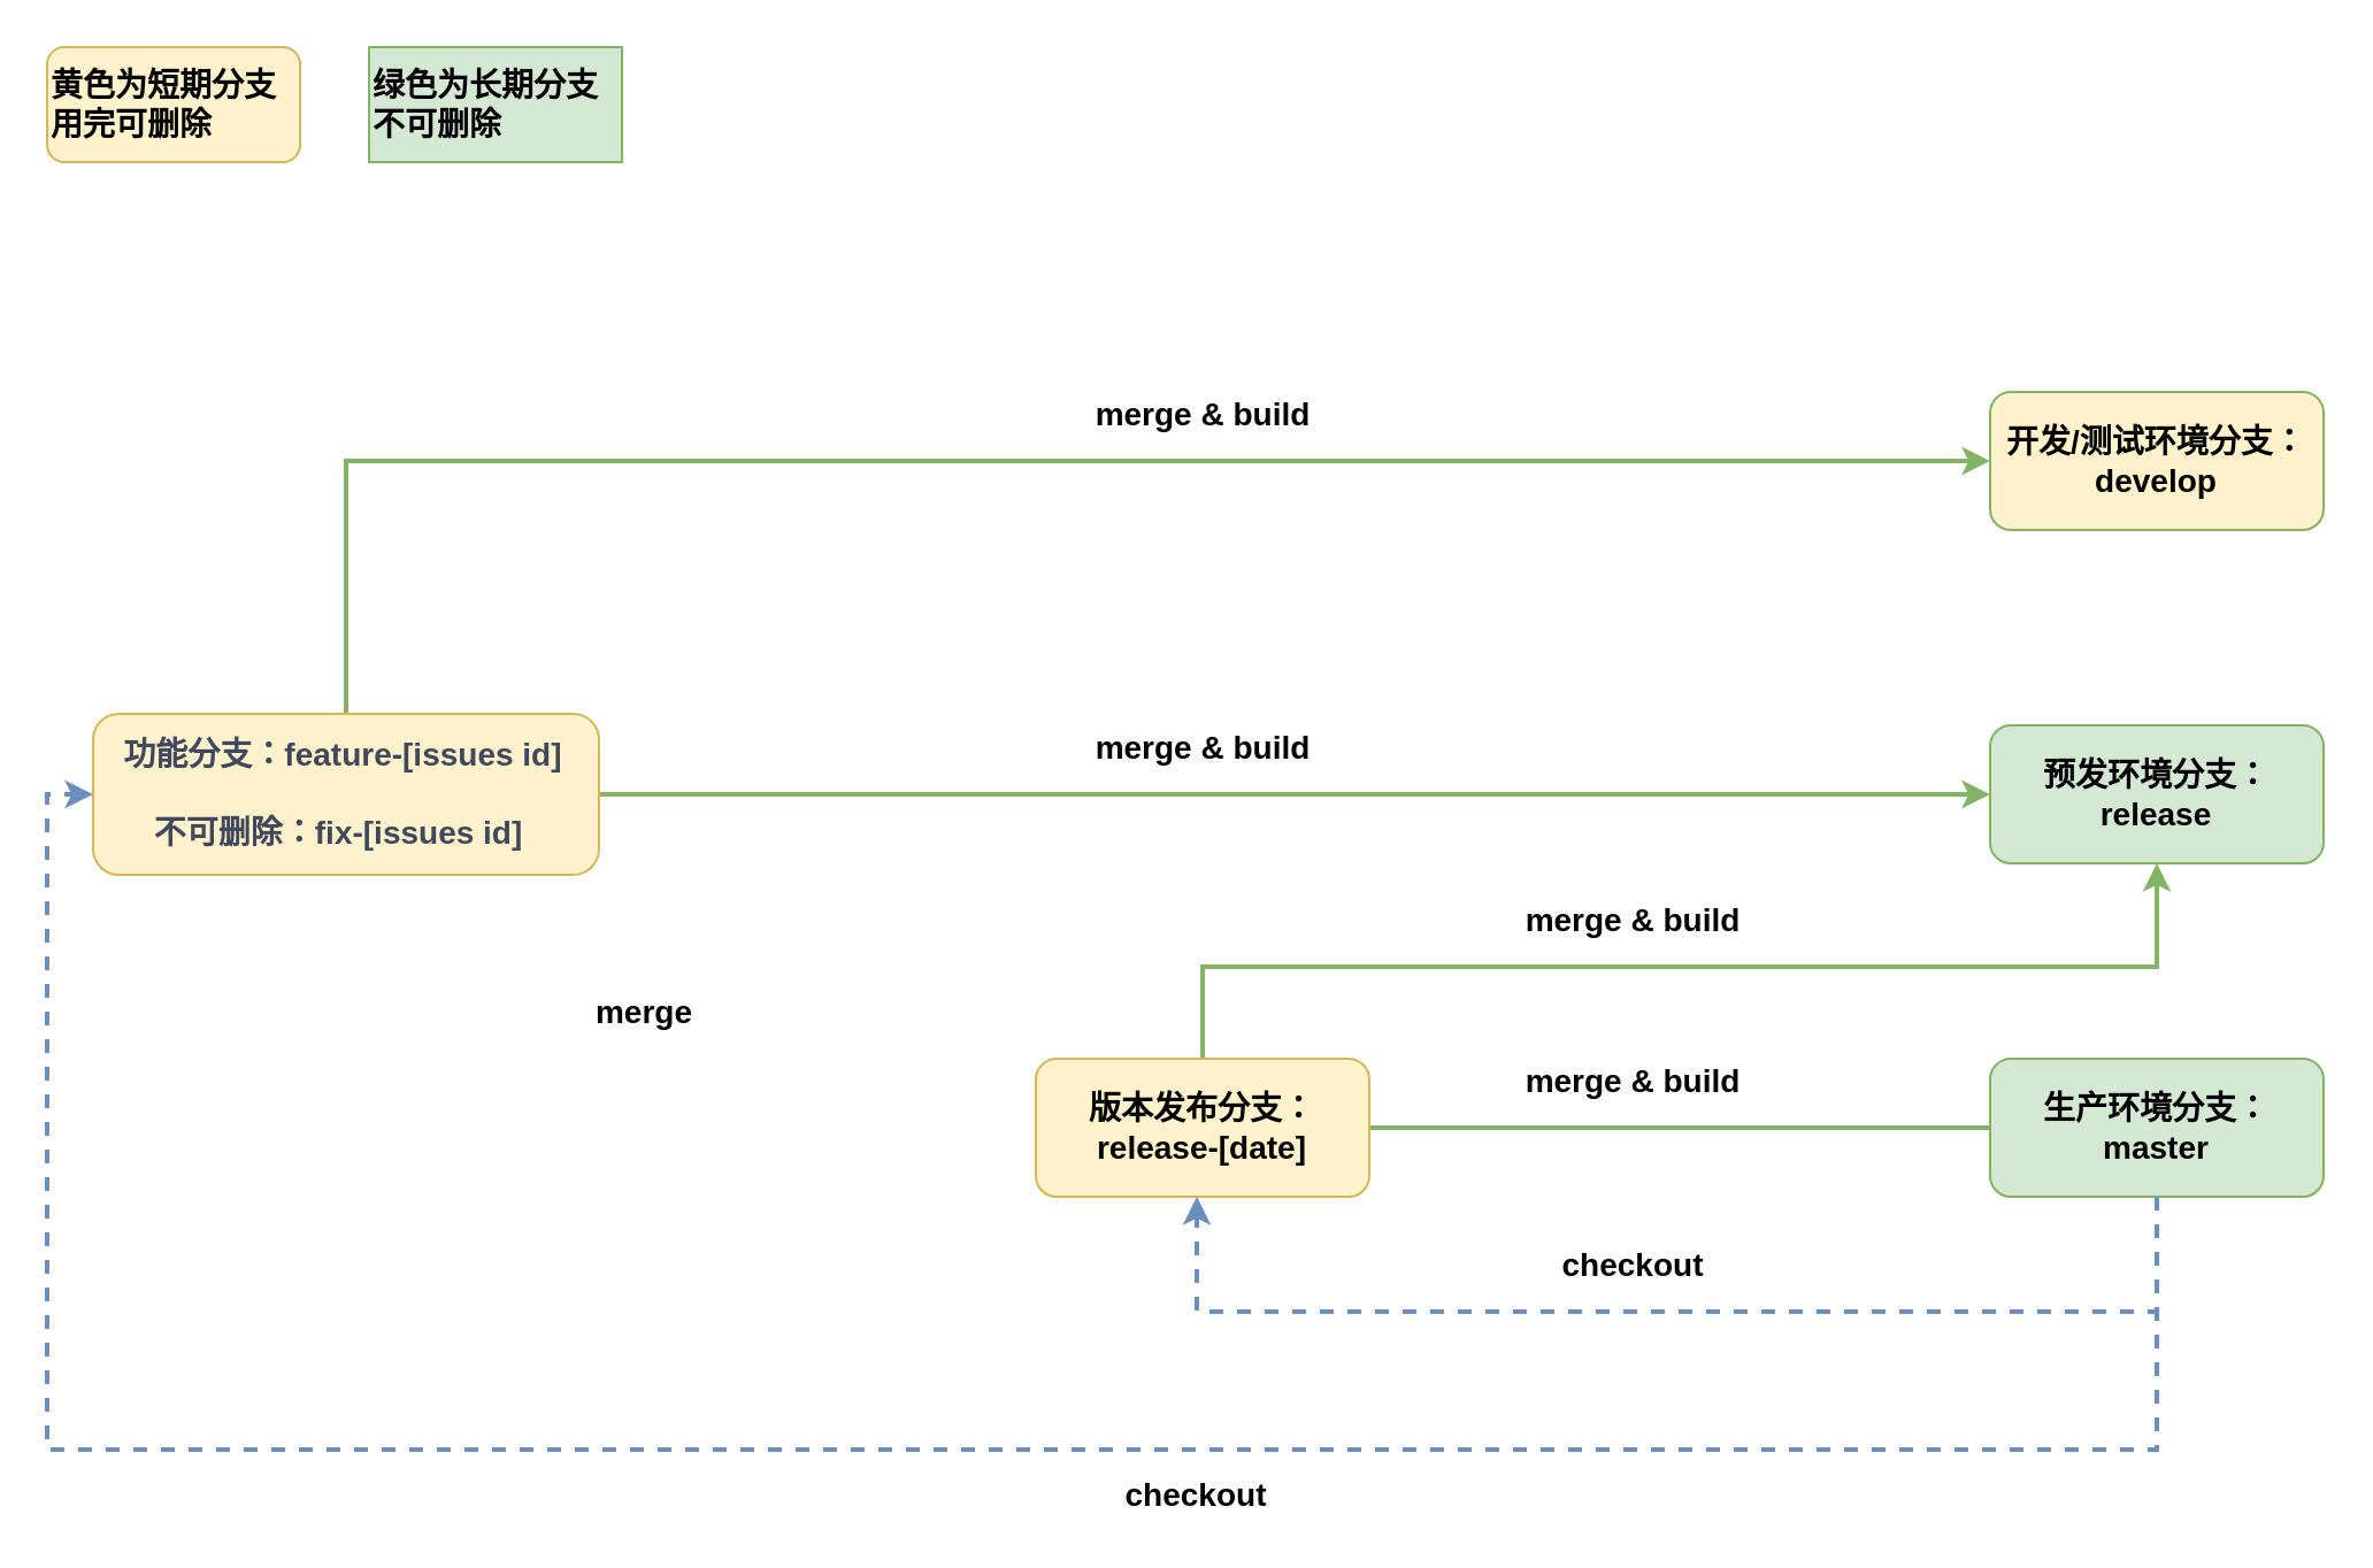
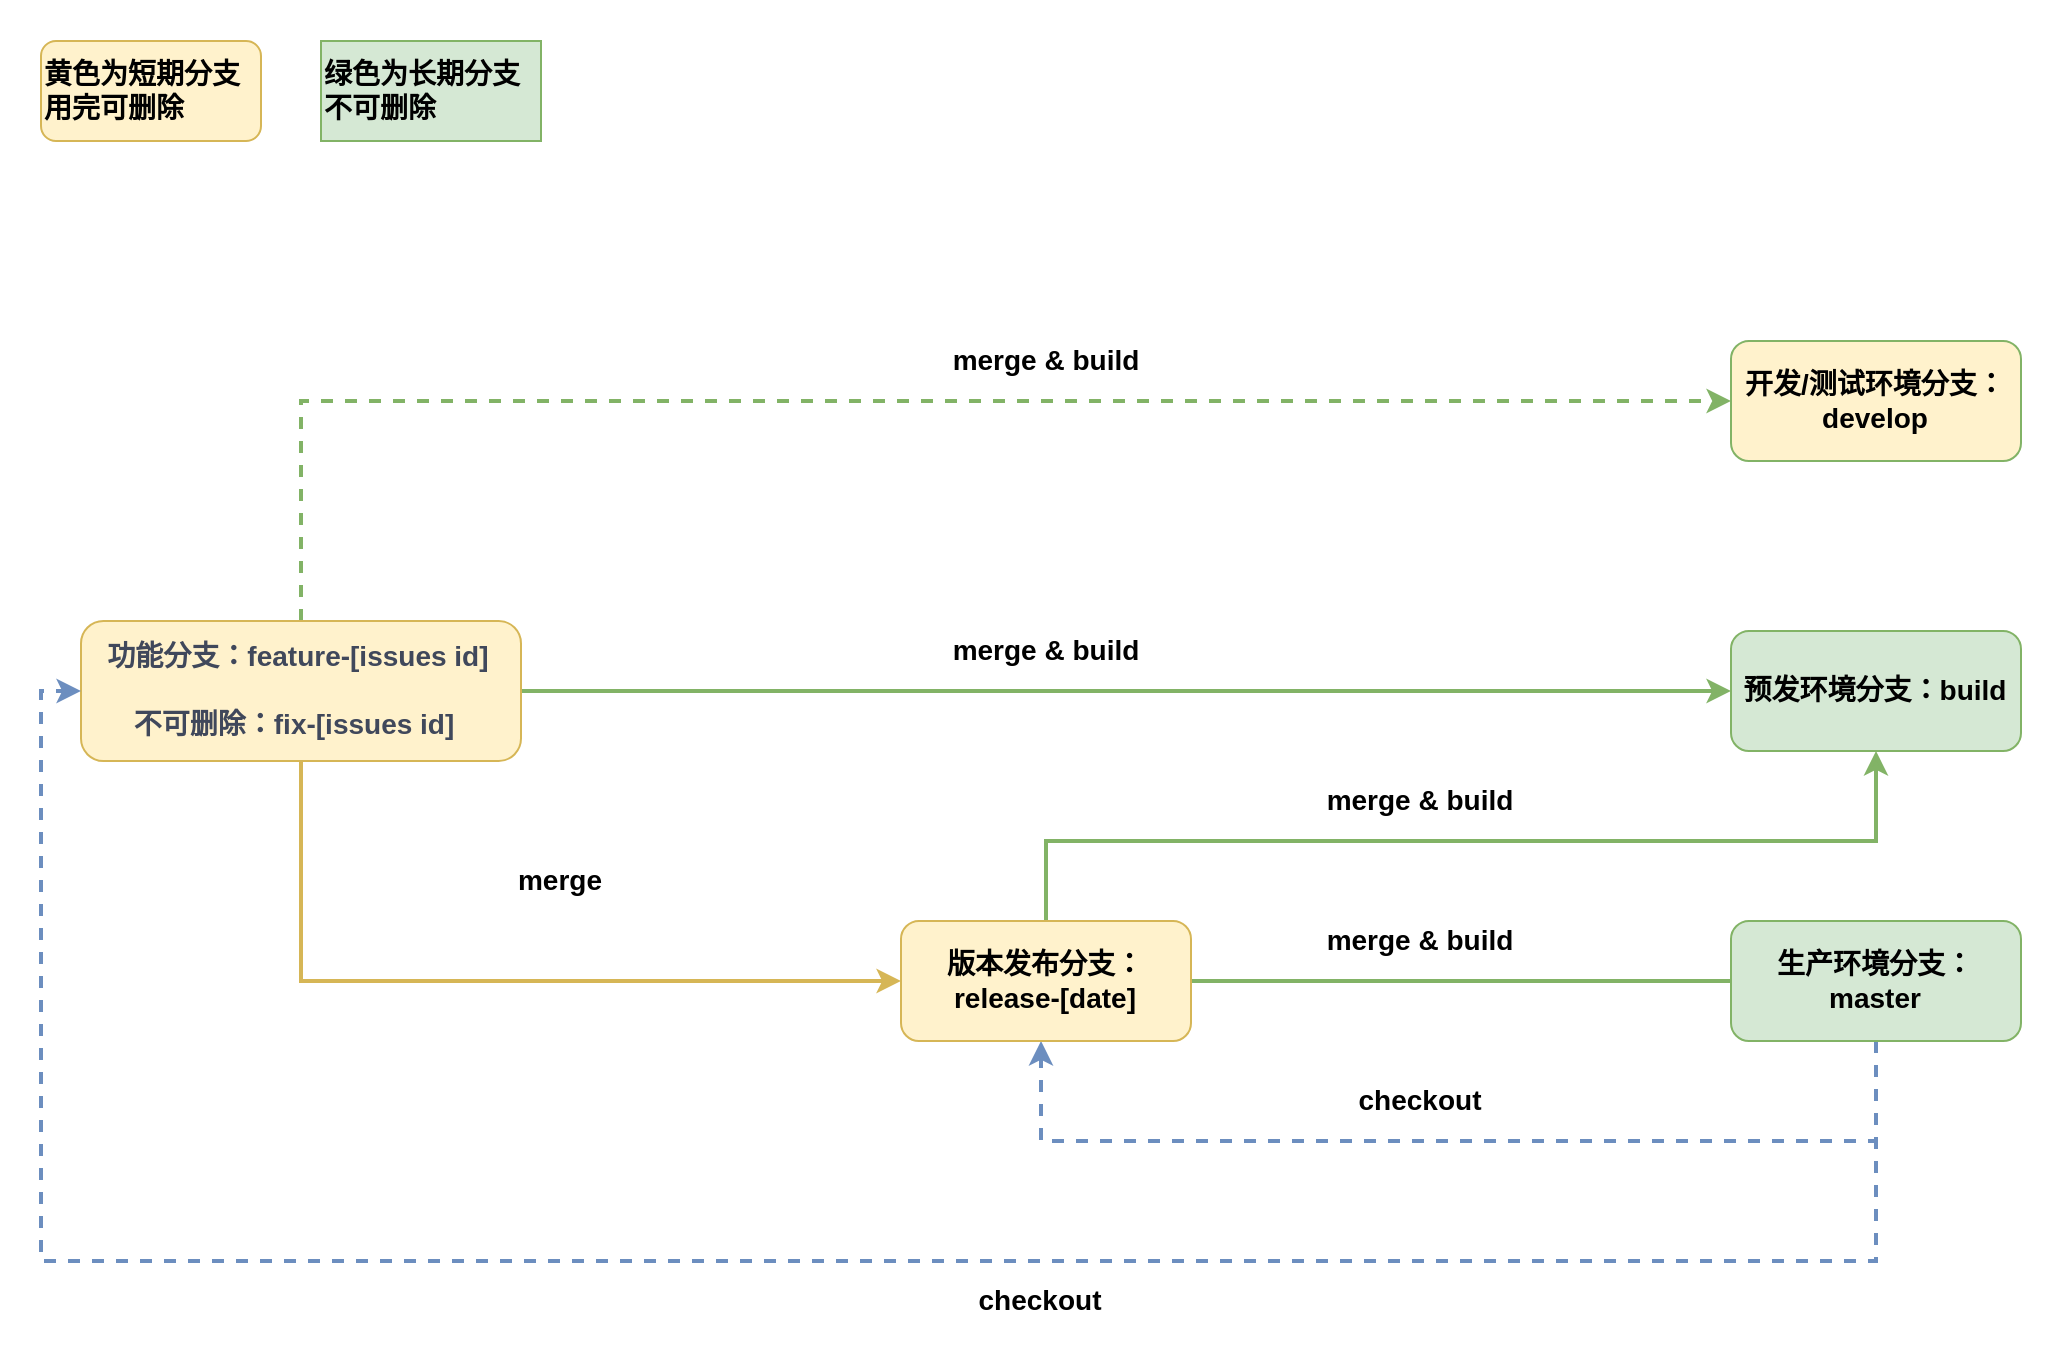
  <mxCell id="0" />
  <mxCell id="1" parent="0" />
  <mxCell id="2" style="edgeStyle=orthogonalEdgeStyle;rounded=0;orthogonalLoop=1;jettySize=auto;html=1;dashed=1;exitX=0.5;exitY=1;exitDx=0;exitDy=0;fillColor=#dae8fc;strokeColor=#6c8ebf;strokeWidth=2;" edge="1" parent="1" source="12"><mxGeometry relative="1" as="geometry"><mxPoint x="520" y="520" as="targetPoint" /><Array as="points"><mxPoint x="938" y="570" /><mxPoint x="520" y="570" /></Array></mxGeometry></mxCell>
- <mxCell id="4" style="edgeStyle=orthogonalEdgeStyle;rounded=0;orthogonalLoop=1;jettySize=auto;html=1;entryX=0;entryY=0.5;entryDx=0;entryDy=0;exitX=0.5;exitY=0;exitDx=0;exitDy=0;fillColor=#d5e8d4;strokeColor=#82b366;strokeWidth=2;" edge="1" parent="1" source="6" target="7"><mxGeometry relative="1" as="geometry" /></mxCell>
+ <mxCell id="3" style="edgeStyle=orthogonalEdgeStyle;rounded=0;orthogonalLoop=1;jettySize=auto;html=1;exitX=0.5;exitY=1;exitDx=0;exitDy=0;fillColor=#fff2cc;strokeColor=#d6b656;strokeWidth=2;" edge="1" parent="1" source="6" target="10"><mxGeometry relative="1" as="geometry"><Array as="points"><mxPoint x="150" y="490" /></Array></mxGeometry></mxCell>
+ <mxCell id="4" style="edgeStyle=orthogonalEdgeStyle;rounded=0;orthogonalLoop=1;jettySize=auto;html=1;entryX=0;entryY=0.5;entryDx=0;entryDy=0;exitX=0.5;exitY=0;exitDx=0;exitDy=0;fillColor=#d5e8d4;strokeColor=#82b366;strokeWidth=2;dashed=1;" edge="1" parent="1" source="6" target="7"><mxGeometry relative="1" as="geometry" /></mxCell>
  <mxCell id="5" style="edgeStyle=orthogonalEdgeStyle;rounded=0;orthogonalLoop=1;jettySize=auto;html=1;entryX=0;entryY=0.5;entryDx=0;entryDy=0;strokeWidth=2;fillColor=#d5e8d4;strokeColor=#82b366;" edge="1" parent="1" source="6" target="17"><mxGeometry relative="1" as="geometry" /></mxCell>
  <mxCell id="6" value="&lt;div style=&quot;text-align: center ; font-size: 14px&quot;&gt;&lt;span style=&quot;background-color: rgb(255 , 242 , 204)&quot;&gt;&lt;b style=&quot;color: rgb(64 , 72 , 91)&quot;&gt;&amp;nbsp; &amp;nbsp;功能分支：feature-[issues id]&lt;/b&gt;&lt;br&gt;&lt;/span&gt;&lt;/div&gt;&lt;div style=&quot;text-align: center ; font-size: 14px&quot;&gt;&lt;span style=&quot;background-color: rgb(255 , 242 , 204)&quot;&gt;&lt;b style=&quot;color: rgb(64 , 72 , 91)&quot;&gt;&lt;br&gt;&lt;/b&gt;&lt;/span&gt;&lt;/div&gt;&lt;span style=&quot;color: rgb(64 , 72 , 91) ; font-size: 14px&quot;&gt;&lt;div style=&quot;text-align: center&quot;&gt;&lt;font style=&quot;font-size: 14px&quot;&gt;&lt;b style=&quot;background-color: rgb(255 , 242 , 204)&quot;&gt;&amp;nbsp; 不可删除：fix-[issues id]&lt;/b&gt;&lt;b style=&quot;background-color: rgb(255 , 255 , 255)&quot;&gt;&lt;br&gt;&lt;/b&gt;&lt;/font&gt;&lt;/div&gt;&lt;/span&gt;" style="rounded=1;whiteSpace=wrap;html=1;align=left;arcSize=16;fillColor=#fff2cc;strokeColor=#d6b656;" vertex="1" parent="1"><mxGeometry x="40" y="310" width="220" height="70" as="geometry" /></mxCell>
  <mxCell id="7" value="&lt;font style=&quot;font-size: 14px&quot;&gt;&lt;b&gt;开发/测试环境分支：develop&lt;/b&gt;&lt;/font&gt;" style="rounded=1;whiteSpace=wrap;html=1;align=center;fillColor=#fff2cc;strokeColor=#82b366;" vertex="1" parent="1"><mxGeometry x="865" y="170" width="145" height="60" as="geometry" /></mxCell>
  <mxCell id="8" style="edgeStyle=orthogonalEdgeStyle;rounded=0;orthogonalLoop=1;jettySize=auto;html=1;exitX=1;exitY=0.5;exitDx=0;exitDy=0;fillColor=#d5e8d4;strokeColor=#82b366;strokeWidth=2;endArrow=none;" edge="1" parent="1" source="10" target="12"><mxGeometry relative="1" as="geometry" /></mxCell>
  <mxCell id="9" style="edgeStyle=orthogonalEdgeStyle;rounded=0;orthogonalLoop=1;jettySize=auto;html=1;entryX=0.5;entryY=1;entryDx=0;entryDy=0;strokeWidth=2;fillColor=#d5e8d4;strokeColor=#82b366;" edge="1" parent="1" source="10" target="17"><mxGeometry relative="1" as="geometry"><Array as="points"><mxPoint x="523" y="420" /><mxPoint x="938" y="420" /></Array></mxGeometry></mxCell>
  <mxCell id="10" value="&lt;font style=&quot;font-size: 14px&quot;&gt;&lt;b&gt;版本发布分支：&lt;br&gt;release-[date]&lt;/b&gt;&lt;/font&gt;" style="rounded=1;whiteSpace=wrap;html=1;fillColor=#fff2cc;strokeColor=#d6b656;" vertex="1" parent="1"><mxGeometry x="450" y="460" width="145" height="60" as="geometry" /></mxCell>
  <mxCell id="11" style="edgeStyle=orthogonalEdgeStyle;rounded=0;orthogonalLoop=1;jettySize=auto;html=1;entryX=0;entryY=0.5;entryDx=0;entryDy=0;dashed=1;exitX=0.5;exitY=1;exitDx=0;exitDy=0;fillColor=#dae8fc;strokeColor=#6c8ebf;strokeWidth=2;" edge="1" parent="1" source="12" target="6"><mxGeometry relative="1" as="geometry"><Array as="points"><mxPoint x="938" y="630" /><mxPoint x="20" y="630" /><mxPoint x="20" y="345" /></Array></mxGeometry></mxCell>
  <mxCell id="12" value="&lt;font style=&quot;font-size: 14px&quot;&gt;&lt;b&gt;生产环境分支：&lt;br&gt;master&lt;/b&gt;&lt;/font&gt;" style="rounded=1;whiteSpace=wrap;html=1;fillColor=#d5e8d4;strokeColor=#82b366;" vertex="1" parent="1"><mxGeometry x="865" y="460" width="145" height="60" as="geometry" /></mxCell>
  <mxCell id="13" value="&lt;font style=&quot;font-size: 14px&quot;&gt;&lt;b&gt;checkout&lt;/b&gt;&lt;/font&gt;" style="text;html=1;strokeColor=none;fillColor=none;align=center;verticalAlign=middle;whiteSpace=wrap;rounded=0;" vertex="1" parent="1"><mxGeometry x="690" y="540" width="40" height="20" as="geometry" /></mxCell>
  <mxCell id="14" value="&lt;font style=&quot;font-size: 14px&quot;&gt;&lt;b&gt;checkout&lt;/b&gt;&lt;/font&gt;" style="text;html=1;strokeColor=none;fillColor=none;align=center;verticalAlign=middle;whiteSpace=wrap;rounded=0;" vertex="1" parent="1"><mxGeometry x="500" y="640" width="40" height="20" as="geometry" /></mxCell>
  <mxCell id="15" value="&lt;font style=&quot;font-size: 14px&quot;&gt;&lt;b&gt;merge &amp;amp; build&lt;/b&gt;&lt;/font&gt;" style="text;html=1;strokeColor=none;fillColor=none;align=center;verticalAlign=middle;whiteSpace=wrap;rounded=0;" vertex="1" parent="1"><mxGeometry x="472.5" y="170" width="100" height="20" as="geometry" /></mxCell>
  <mxCell id="16" value="&lt;font style=&quot;font-size: 14px&quot;&gt;&lt;b&gt;merge&lt;/b&gt;&lt;/font&gt;" style="text;html=1;strokeColor=none;fillColor=none;align=center;verticalAlign=middle;whiteSpace=wrap;rounded=0;" vertex="1" parent="1"><mxGeometry x="260" y="430" width="40" height="20" as="geometry" /></mxCell>
- <mxCell id="17" value="&lt;font style=&quot;font-size: 14px&quot;&gt;&lt;b&gt;预发环境分支：release&lt;/b&gt;&lt;/font&gt;" style="rounded=1;whiteSpace=wrap;html=1;align=center;fillColor=#d5e8d4;strokeColor=#82b366;" vertex="1" parent="1"><mxGeometry x="865" y="315" width="145" height="60" as="geometry" /></mxCell>
+ <mxCell id="17" value="&lt;font style=&quot;font-size: 14px&quot;&gt;&lt;b&gt;预发环境分支：build&lt;/b&gt;&lt;/font&gt;" style="rounded=1;whiteSpace=wrap;html=1;align=center;fillColor=#d5e8d4;strokeColor=#82b366;" vertex="1" parent="1"><mxGeometry x="865" y="315" width="145" height="60" as="geometry" /></mxCell>
  <mxCell id="18" value="&lt;font style=&quot;font-size: 14px&quot;&gt;&lt;b&gt;merge &amp;amp; build&lt;/b&gt;&lt;/font&gt;" style="text;html=1;strokeColor=none;fillColor=none;align=center;verticalAlign=middle;whiteSpace=wrap;rounded=0;" vertex="1" parent="1"><mxGeometry x="472.5" y="315" width="100" height="20" as="geometry" /></mxCell>
  <mxCell id="19" value="&lt;font style=&quot;font-size: 14px&quot;&gt;&lt;b&gt;merge &amp;amp; build&lt;/b&gt;&lt;/font&gt;" style="text;html=1;strokeColor=none;fillColor=none;align=center;verticalAlign=middle;whiteSpace=wrap;rounded=0;" vertex="1" parent="1"><mxGeometry x="660" y="390" width="100" height="20" as="geometry" /></mxCell>
  <mxCell id="20" value="&lt;font style=&quot;font-size: 14px&quot;&gt;&lt;b&gt;merge &amp;amp; build&lt;/b&gt;&lt;/font&gt;" style="text;html=1;strokeColor=none;fillColor=none;align=center;verticalAlign=middle;whiteSpace=wrap;rounded=0;" vertex="1" parent="1"><mxGeometry x="660" y="460" width="100" height="20" as="geometry" /></mxCell>
  <mxCell id="21" value="&lt;div style=&quot;text-align: justify&quot;&gt;&lt;b style=&quot;font-size: 14px&quot;&gt;黄色为短期分支&lt;/b&gt;&lt;/div&gt;&lt;font style=&quot;font-size: 14px&quot;&gt;&lt;div style=&quot;text-align: justify&quot;&gt;&lt;b&gt;用完可删除&lt;/b&gt;&lt;/div&gt;&lt;/font&gt;" style="rounded=1;whiteSpace=wrap;html=1;align=left;fillColor=#fff2cc;strokeColor=#d6b656;" vertex="1" parent="1"><mxGeometry x="20" y="20" width="110" height="50" as="geometry" /></mxCell>
  <mxCell id="22" value="&lt;div style=&quot;text-align: justify&quot;&gt;&lt;b style=&quot;font-size: 14px&quot;&gt;绿色为长期分支&lt;/b&gt;&lt;/div&gt;&lt;font style=&quot;font-size: 14px&quot;&gt;&lt;div style=&quot;text-align: justify&quot;&gt;&lt;b&gt;不可删除&lt;/b&gt;&lt;/div&gt;&lt;/font&gt;" style="whiteSpace=wrap;html=1;align=left;fillColor=#d5e8d4;strokeColor=#82b366;rounded=0;" vertex="1" parent="1"><mxGeometry x="160" y="20" width="110" height="50" as="geometry" /></mxCell>
